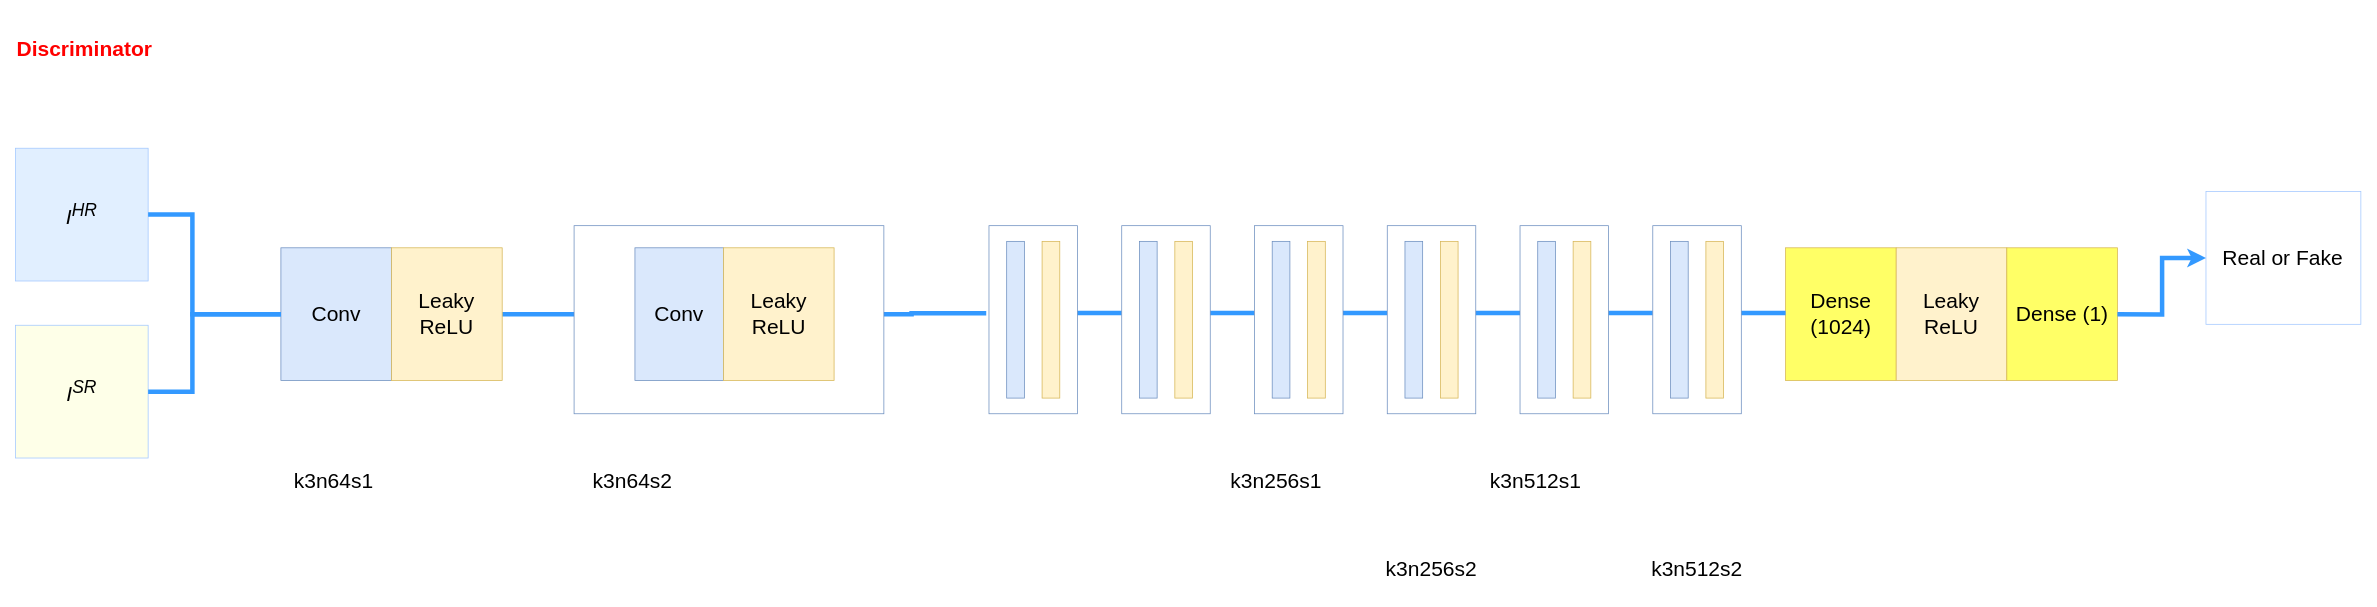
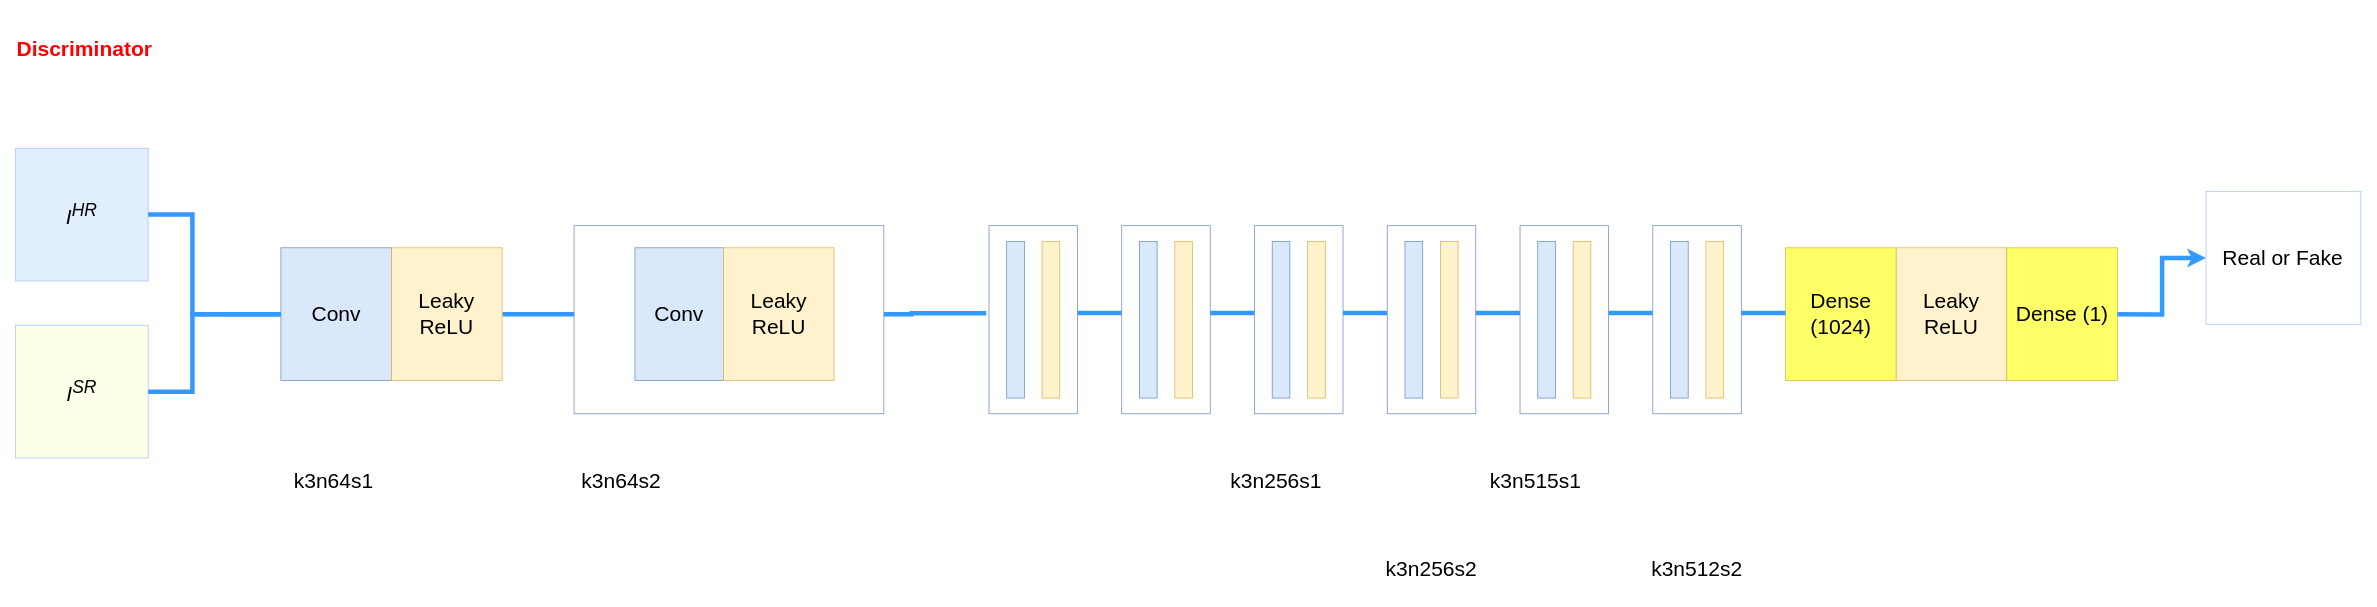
  <mxCell id="0" />
  <mxCell id="1" parent="0" />
  <mxCell id="2" style="edgeStyle=orthogonalEdgeStyle;rounded=0;orthogonalLoop=1;jettySize=auto;html=1;endArrow=none;endFill=1;strokeColor=#3399FF;strokeWidth=6;startFill=0;fontSize=28;" parent="1" source="9" target="11" edge="1"><mxGeometry relative="1" as="geometry" /></mxCell>
  <mxCell id="3" style="edgeStyle=orthogonalEdgeStyle;rounded=0;orthogonalLoop=1;jettySize=auto;html=1;endArrow=none;endFill=1;strokeColor=#3399FF;strokeWidth=6;startFill=0;entryX=-0.031;entryY=0.466;entryDx=0;entryDy=0;entryPerimeter=0;fontSize=28;" parent="1" source="12" target="28" edge="1"><mxGeometry relative="1" as="geometry"><mxPoint x="1207.371" y="418.25" as="targetPoint" /></mxGeometry></mxCell>
  <mxCell id="4" value="" style="rounded=0;whiteSpace=wrap;html=1;fillColor=#FFFFFF;strokeColor=#6c8ebf;fontSize=28;" parent="1" vertex="1"><mxGeometry x="764.873" y="300.25" width="412.999" height="250.75" as="geometry" /></mxCell>
  <mxCell id="5" value="Discriminator" style="text;html=1;strokeColor=none;fillColor=none;align=left;verticalAlign=middle;whiteSpace=wrap;rounded=0;fontSize=28;fontColor=#FF0000;fontStyle=1" parent="1" vertex="1"><mxGeometry x="20" y="20" width="353.999" height="88.5" as="geometry" /></mxCell>
  <mxCell id="6" value="&lt;i&gt;I&lt;sup&gt;HR&lt;/sup&gt;&lt;/i&gt;" style="shape=rectangle;whiteSpace=wrap;html=1;strokeColor=#a1c7ff;fillColor=#e1efff;fontSize=28;verticalAlign=middle;align=center;" parent="1" vertex="1"><mxGeometry x="20" y="197" width="176.999" height="177.0" as="geometry" /></mxCell>
  <mxCell id="7" value="&lt;i&gt;I&lt;sup&gt;SR&lt;/sup&gt;&lt;/i&gt;" style="shape=rectangle;whiteSpace=wrap;html=1;strokeColor=#a1c7ff;fillColor=#FEFFE8;fontSize=28;verticalAlign=middle;align=center;" parent="1" vertex="1"><mxGeometry x="20" y="433" width="176.999" height="177.0" as="geometry" /></mxCell>
  <mxCell id="8" value="Conv" style="rounded=0;whiteSpace=wrap;html=1;fillColor=#dae8fc;strokeColor=#6c8ebf;align=center;verticalAlign=middle;fontSize=28;" parent="1" vertex="1"><mxGeometry x="373.999" y="329.75" width="147.5" height="177.0" as="geometry" /></mxCell>
  <mxCell id="9" value="Leaky ReLU" style="rounded=0;whiteSpace=wrap;html=1;fillColor=#fff2cc;strokeColor=#d6b656;align=center;verticalAlign=middle;fontSize=28;" parent="1" vertex="1"><mxGeometry x="521.498" y="329.75" width="147.5" height="177.0" as="geometry" /></mxCell>
  <mxCell id="10" value="k3n64s1" style="text;html=1;strokeColor=none;fillColor=none;align=center;verticalAlign=middle;whiteSpace=wrap;rounded=0;fontSize=28;" parent="1" vertex="1"><mxGeometry x="297.299" y="610" width="294.999" height="59.0" as="geometry" /></mxCell>
  <mxCell id="11" value="Conv" style="rounded=0;whiteSpace=wrap;html=1;fillColor=#dae8fc;strokeColor=#6c8ebf;align=center;verticalAlign=middle;fontSize=28;" parent="1" vertex="1"><mxGeometry x="845.997" y="329.75" width="118.0" height="177.0" as="geometry" /></mxCell>
  <mxCell id="12" value="Leaky ReLU" style="rounded=0;whiteSpace=wrap;html=1;fillColor=#fff2cc;strokeColor=#d6b656;align=center;verticalAlign=middle;fontSize=28;" parent="1" vertex="1"><mxGeometry x="963.997" y="329.75" width="147.5" height="177.0" as="geometry" /></mxCell>
- <mxCell id="13" value="k3n64s2" style="text;html=1;strokeColor=none;fillColor=none;align=center;verticalAlign=middle;whiteSpace=wrap;rounded=0;fontSize=28;" parent="1" vertex="1"><mxGeometry x="666.298" y="610" width="353.999" height="59.0" as="geometry" /></mxCell>
+ <mxCell id="13" value="k3n64s2" style="text;html=1;strokeColor=none;fillColor=none;align=center;verticalAlign=middle;whiteSpace=wrap;rounded=0;fontSize=28;" parent="1" vertex="1"><mxGeometry x="651.298" y="610" width="353.999" height="59.0" as="geometry" /></mxCell>
  <mxCell id="14" value="k3n256s1" style="text;html=1;strokeColor=none;fillColor=none;align=center;verticalAlign=middle;whiteSpace=wrap;rounded=0;fontSize=28;" parent="1" vertex="1"><mxGeometry x="1524.495" y="610" width="353.999" height="59.0" as="geometry" /></mxCell>
  <mxCell id="15" value="k3n256s2" style="text;html=1;strokeColor=none;fillColor=none;align=center;verticalAlign=middle;whiteSpace=wrap;rounded=0;fontSize=28;" parent="1" vertex="1"><mxGeometry x="1730.995" y="728" width="353.999" height="59.0" as="geometry" /></mxCell>
- <mxCell id="16" value="k3n512s1" style="text;html=1;strokeColor=none;fillColor=none;align=center;verticalAlign=middle;whiteSpace=wrap;rounded=0;fontSize=28;" parent="1" vertex="1"><mxGeometry x="1869.644" y="610" width="353.999" height="59.0" as="geometry" /></mxCell>
+ <mxCell id="16" value="k3n515s1" style="text;html=1;strokeColor=none;fillColor=none;align=center;verticalAlign=middle;whiteSpace=wrap;rounded=0;fontSize=28;" parent="1" vertex="1"><mxGeometry x="1869.644" y="610" width="353.999" height="59.0" as="geometry" /></mxCell>
  <mxCell id="17" value="k3n512s2" style="text;html=1;strokeColor=none;fillColor=none;align=center;verticalAlign=middle;whiteSpace=wrap;rounded=0;fontSize=28;" parent="1" vertex="1"><mxGeometry x="2084.993" y="728" width="353.999" height="59.0" as="geometry" /></mxCell>
  <mxCell id="18" value="Dense (1024)" style="rounded=0;whiteSpace=wrap;html=1;fillColor=#FFFF66;strokeColor=#d6b656;align=center;verticalAlign=middle;fontSize=28;" parent="1" vertex="1"><mxGeometry x="2379.992" y="329.75" width="147.5" height="177.0" as="geometry" /></mxCell>
  <mxCell id="19" value="Leaky ReLU" style="rounded=0;whiteSpace=wrap;html=1;fillColor=#fff2cc;strokeColor=#d6b656;align=center;verticalAlign=middle;fontSize=28;" parent="1" vertex="1"><mxGeometry x="2527.492" y="329.75" width="147.5" height="177.0" as="geometry" /></mxCell>
  <mxCell id="20" value="Dense (1)" style="rounded=0;whiteSpace=wrap;html=1;fillColor=#FFFF66;strokeColor=#d6b656;align=center;verticalAlign=middle;fontSize=28;" parent="1" vertex="1"><mxGeometry x="2674.992" y="329.75" width="147.5" height="177.0" as="geometry" /></mxCell>
  <mxCell id="21" value="Real or Fake" style="shape=rectangle;whiteSpace=wrap;html=1;strokeColor=#a1c7ff;fillColor=#FFFFFF;fontSize=28;verticalAlign=middle;align=center;" parent="1" vertex="1"><mxGeometry x="2940.491" y="254.75" width="206.499" height="177.0" as="geometry" /></mxCell>
  <mxCell id="22" style="edgeStyle=orthogonalEdgeStyle;rounded=0;orthogonalLoop=1;jettySize=auto;html=1;endArrow=none;endFill=0;strokeColor=#3399FF;strokeWidth=6;fontSize=28;" parent="1" source="6" target="8" edge="1"><mxGeometry relative="1" as="geometry"><mxPoint x="255.999" y="285.5" as="sourcePoint" /><mxPoint x="314.999" y="418.25" as="targetPoint" /><Array as="points"><mxPoint x="255.999" y="285.5" /><mxPoint x="255.999" y="418.25" /></Array></mxGeometry></mxCell>
  <mxCell id="23" style="edgeStyle=orthogonalEdgeStyle;rounded=0;orthogonalLoop=1;jettySize=auto;html=1;endArrow=none;endFill=0;strokeColor=#3399FF;strokeWidth=6;fontSize=28;" parent="1" source="7" target="8" edge="1"><mxGeometry relative="1" as="geometry"><mxPoint x="255.999" y="521.5" as="sourcePoint" /><mxPoint x="314.999" y="418.25" as="targetPoint" /><Array as="points"><mxPoint x="255.999" y="521.5" /><mxPoint x="255.999" y="418.25" /></Array></mxGeometry></mxCell>
  <mxCell id="24" style="edgeStyle=orthogonalEdgeStyle;rounded=0;orthogonalLoop=1;jettySize=auto;html=1;endArrow=none;endFill=1;strokeColor=#3399FF;strokeWidth=2;startFill=0;fontSize=28;" parent="1" target="8" edge="1"><mxGeometry relative="1" as="geometry"><mxPoint x="255.999" y="418.25" as="sourcePoint" /></mxGeometry></mxCell>
  <mxCell id="25" style="edgeStyle=orthogonalEdgeStyle;rounded=0;orthogonalLoop=1;jettySize=auto;html=1;endArrow=none;endFill=1;strokeColor=#3399FF;strokeWidth=6;startFill=0;fontSize=28;" parent="1" edge="1"><mxGeometry relative="1" as="geometry"><mxPoint x="1433.045" y="416.834" as="sourcePoint" /><mxPoint x="1494.995" y="416.834" as="targetPoint" /></mxGeometry></mxCell>
  <mxCell id="26" style="edgeStyle=orthogonalEdgeStyle;rounded=0;orthogonalLoop=1;jettySize=auto;html=1;endArrow=classic;endFill=1;strokeColor=#3399FF;strokeWidth=6;fontSize=28;" parent="1" target="21" edge="1"><mxGeometry relative="1" as="geometry"><mxPoint x="2822.491" y="418.25" as="sourcePoint" /></mxGeometry></mxCell>
  <mxCell id="27" value="" style="group;fontSize=28;" parent="1" vertex="1" connectable="0"><mxGeometry x="1317.996" y="300.25" width="118.0" height="250.75" as="geometry" /></mxCell>
  <mxCell id="28" value="" style="rounded=0;whiteSpace=wrap;html=1;fillColor=#FFFFFF;strokeColor=#6c8ebf;fontSize=28;" parent="27" vertex="1"><mxGeometry width="118.0" height="250.75" as="geometry" /></mxCell>
  <mxCell id="29" value="" style="rounded=0;whiteSpace=wrap;html=1;fillColor=#fff2cc;strokeColor=#d6b656;fontSize=28;" parent="27" vertex="1"><mxGeometry x="70.8" y="20.896" width="23.6" height="208.958" as="geometry" /></mxCell>
  <mxCell id="30" value="" style="rounded=0;whiteSpace=wrap;html=1;fillColor=#dae8fc;strokeColor=#6c8ebf;fontSize=28;" parent="27" vertex="1"><mxGeometry x="23.6" y="20.896" width="23.6" height="208.958" as="geometry" /></mxCell>
  <mxCell id="31" style="edgeStyle=orthogonalEdgeStyle;rounded=0;orthogonalLoop=1;jettySize=auto;html=1;endArrow=none;endFill=1;strokeColor=#3399FF;strokeWidth=6;startFill=0;fontSize=28;" parent="1" edge="1"><mxGeometry relative="1" as="geometry"><mxPoint x="1610.045" y="416.834" as="sourcePoint" /><mxPoint x="1671.995" y="416.834" as="targetPoint" /></mxGeometry></mxCell>
  <mxCell id="32" value="" style="group;fontSize=28;" parent="1" vertex="1" connectable="0"><mxGeometry x="1494.995" y="300.25" width="118.0" height="250.75" as="geometry" /></mxCell>
  <mxCell id="33" value="" style="rounded=0;whiteSpace=wrap;html=1;fillColor=#FFFFFF;strokeColor=#6c8ebf;fontSize=28;" parent="32" vertex="1"><mxGeometry width="118.0" height="250.75" as="geometry" /></mxCell>
  <mxCell id="34" value="" style="rounded=0;whiteSpace=wrap;html=1;fillColor=#fff2cc;strokeColor=#d6b656;fontSize=28;" parent="32" vertex="1"><mxGeometry x="70.8" y="20.896" width="23.6" height="208.958" as="geometry" /></mxCell>
  <mxCell id="35" value="" style="rounded=0;whiteSpace=wrap;html=1;fillColor=#dae8fc;strokeColor=#6c8ebf;fontSize=28;" parent="32" vertex="1"><mxGeometry x="23.6" y="20.896" width="23.6" height="208.958" as="geometry" /></mxCell>
  <mxCell id="36" style="edgeStyle=orthogonalEdgeStyle;rounded=0;orthogonalLoop=1;jettySize=auto;html=1;endArrow=none;endFill=1;strokeColor=#3399FF;strokeWidth=6;startFill=0;fontSize=28;" parent="1" edge="1"><mxGeometry relative="1" as="geometry"><mxPoint x="1787.044" y="416.834" as="sourcePoint" /><mxPoint x="1848.994" y="416.834" as="targetPoint" /></mxGeometry></mxCell>
  <mxCell id="37" value="" style="group;fontSize=28;" parent="1" vertex="1" connectable="0"><mxGeometry x="1671.995" y="300.25" width="118.0" height="250.75" as="geometry" /></mxCell>
  <mxCell id="38" value="" style="rounded=0;whiteSpace=wrap;html=1;fillColor=#FFFFFF;strokeColor=#6c8ebf;fontSize=28;" parent="37" vertex="1"><mxGeometry width="118.0" height="250.75" as="geometry" /></mxCell>
  <mxCell id="39" value="" style="rounded=0;whiteSpace=wrap;html=1;fillColor=#fff2cc;strokeColor=#d6b656;fontSize=28;" parent="37" vertex="1"><mxGeometry x="70.8" y="20.896" width="23.6" height="208.958" as="geometry" /></mxCell>
  <mxCell id="40" value="" style="rounded=0;whiteSpace=wrap;html=1;fillColor=#dae8fc;strokeColor=#6c8ebf;fontSize=28;" parent="37" vertex="1"><mxGeometry x="23.6" y="20.896" width="23.6" height="208.958" as="geometry" /></mxCell>
  <mxCell id="41" style="edgeStyle=orthogonalEdgeStyle;rounded=0;orthogonalLoop=1;jettySize=auto;html=1;endArrow=none;endFill=1;strokeColor=#3399FF;strokeWidth=6;startFill=0;fontSize=28;" parent="1" edge="1"><mxGeometry relative="1" as="geometry"><mxPoint x="1964.044" y="416.834" as="sourcePoint" /><mxPoint x="2025.994" y="416.834" as="targetPoint" /></mxGeometry></mxCell>
  <mxCell id="42" value="" style="group;fontSize=28;" parent="1" vertex="1" connectable="0"><mxGeometry x="1848.994" y="300.25" width="118.0" height="250.75" as="geometry" /></mxCell>
  <mxCell id="43" value="" style="rounded=0;whiteSpace=wrap;html=1;fillColor=#FFFFFF;strokeColor=#6c8ebf;fontSize=28;" parent="42" vertex="1"><mxGeometry width="118.0" height="250.75" as="geometry" /></mxCell>
  <mxCell id="44" value="" style="rounded=0;whiteSpace=wrap;html=1;fillColor=#fff2cc;strokeColor=#d6b656;fontSize=28;" parent="42" vertex="1"><mxGeometry x="70.8" y="20.896" width="23.6" height="208.958" as="geometry" /></mxCell>
  <mxCell id="45" value="" style="rounded=0;whiteSpace=wrap;html=1;fillColor=#dae8fc;strokeColor=#6c8ebf;fontSize=28;" parent="42" vertex="1"><mxGeometry x="23.6" y="20.896" width="23.6" height="208.958" as="geometry" /></mxCell>
  <mxCell id="46" style="edgeStyle=orthogonalEdgeStyle;rounded=0;orthogonalLoop=1;jettySize=auto;html=1;endArrow=none;endFill=1;strokeColor=#3399FF;strokeWidth=6;startFill=0;fontSize=28;" parent="1" edge="1"><mxGeometry relative="1" as="geometry"><mxPoint x="2141.043" y="416.834" as="sourcePoint" /><mxPoint x="2202.993" y="416.834" as="targetPoint" /></mxGeometry></mxCell>
  <mxCell id="47" value="" style="group;fontSize=28;" parent="1" vertex="1" connectable="0"><mxGeometry x="2025.994" y="300.25" width="118.0" height="250.75" as="geometry" /></mxCell>
  <mxCell id="48" value="" style="rounded=0;whiteSpace=wrap;html=1;fillColor=#FFFFFF;strokeColor=#6c8ebf;fontSize=28;" parent="47" vertex="1"><mxGeometry width="118.0" height="250.75" as="geometry" /></mxCell>
  <mxCell id="49" value="" style="rounded=0;whiteSpace=wrap;html=1;fillColor=#fff2cc;strokeColor=#d6b656;fontSize=28;" parent="47" vertex="1"><mxGeometry x="70.8" y="20.896" width="23.6" height="208.958" as="geometry" /></mxCell>
  <mxCell id="50" value="" style="rounded=0;whiteSpace=wrap;html=1;fillColor=#dae8fc;strokeColor=#6c8ebf;fontSize=28;" parent="47" vertex="1"><mxGeometry x="23.6" y="20.896" width="23.6" height="208.958" as="geometry" /></mxCell>
  <mxCell id="51" style="edgeStyle=orthogonalEdgeStyle;rounded=0;orthogonalLoop=1;jettySize=auto;html=1;endArrow=none;endFill=1;strokeColor=#3399FF;strokeWidth=6;startFill=0;fontSize=28;" parent="1" edge="1"><mxGeometry relative="1" as="geometry"><mxPoint x="2318.043" y="416.834" as="sourcePoint" /><mxPoint x="2379.992" y="416.834" as="targetPoint" /></mxGeometry></mxCell>
  <mxCell id="52" value="" style="group;fontSize=28;" parent="1" vertex="1" connectable="0"><mxGeometry x="2202.993" y="300.25" width="118.0" height="250.75" as="geometry" /></mxCell>
  <mxCell id="53" value="" style="rounded=0;whiteSpace=wrap;html=1;fillColor=#FFFFFF;strokeColor=#6c8ebf;fontSize=28;" parent="52" vertex="1"><mxGeometry width="118.0" height="250.75" as="geometry" /></mxCell>
  <mxCell id="54" value="" style="rounded=0;whiteSpace=wrap;html=1;fillColor=#fff2cc;strokeColor=#d6b656;fontSize=28;" parent="52" vertex="1"><mxGeometry x="70.8" y="20.896" width="23.6" height="208.958" as="geometry" /></mxCell>
  <mxCell id="55" value="" style="rounded=0;whiteSpace=wrap;html=1;fillColor=#dae8fc;strokeColor=#6c8ebf;fontSize=28;" parent="52" vertex="1"><mxGeometry x="23.6" y="20.896" width="23.6" height="208.958" as="geometry" /></mxCell>
